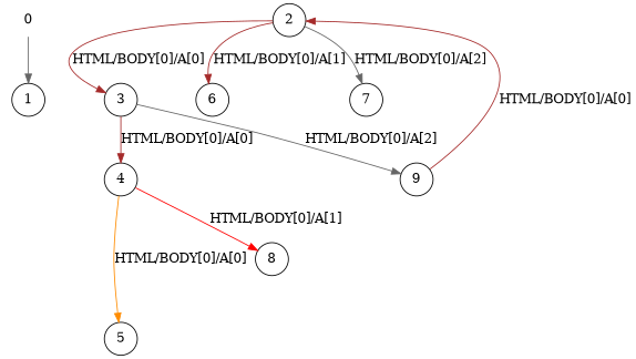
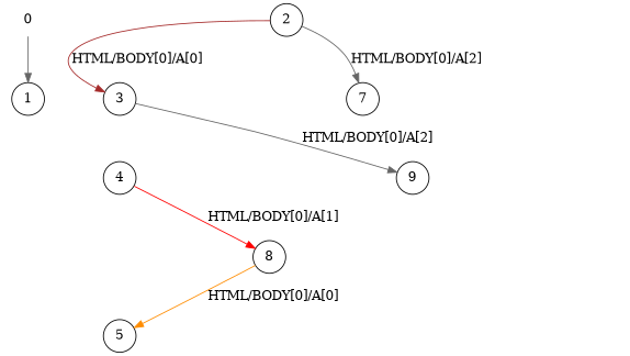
  digraph {
    node [shape=circle]
    edge [color=brown]
    n1 [label=1]
    n2 [label=2]
    n3 [label=3]
-   n4 [label=6]
    n5 [label=7]
    n6 [label=4]
    n7 [label=9]
    n8 [label=5]
    n9 [label=8]
    0 [shape=none]
    n2 -> n3 [label="HTML/BODY[0]/A[0]"]
-   n2 -> n4 [label="HTML/BODY[0]/A[1]"]
    n2 -> n5 [color=gray40 label="HTML/BODY[0]/A[2]"]
-   n3 -> n6 [label="HTML/BODY[0]/A[0]"]
    n3 -> n7 [color=gray40 label="HTML/BODY[0]/A[2]"]
-   n6 -> n8 [color=darkorange label="HTML/BODY[0]/A[0]"]
+   n9 -> n8 [color=darkorange label="HTML/BODY[0]/A[0]"]
    n6 -> n9 [color=red label="HTML/BODY[0]/A[1]"]
-   n7 -> n2 [label="HTML/BODY[0]/A[0]"]
    0 -> n1 [color=gray40]
  }
